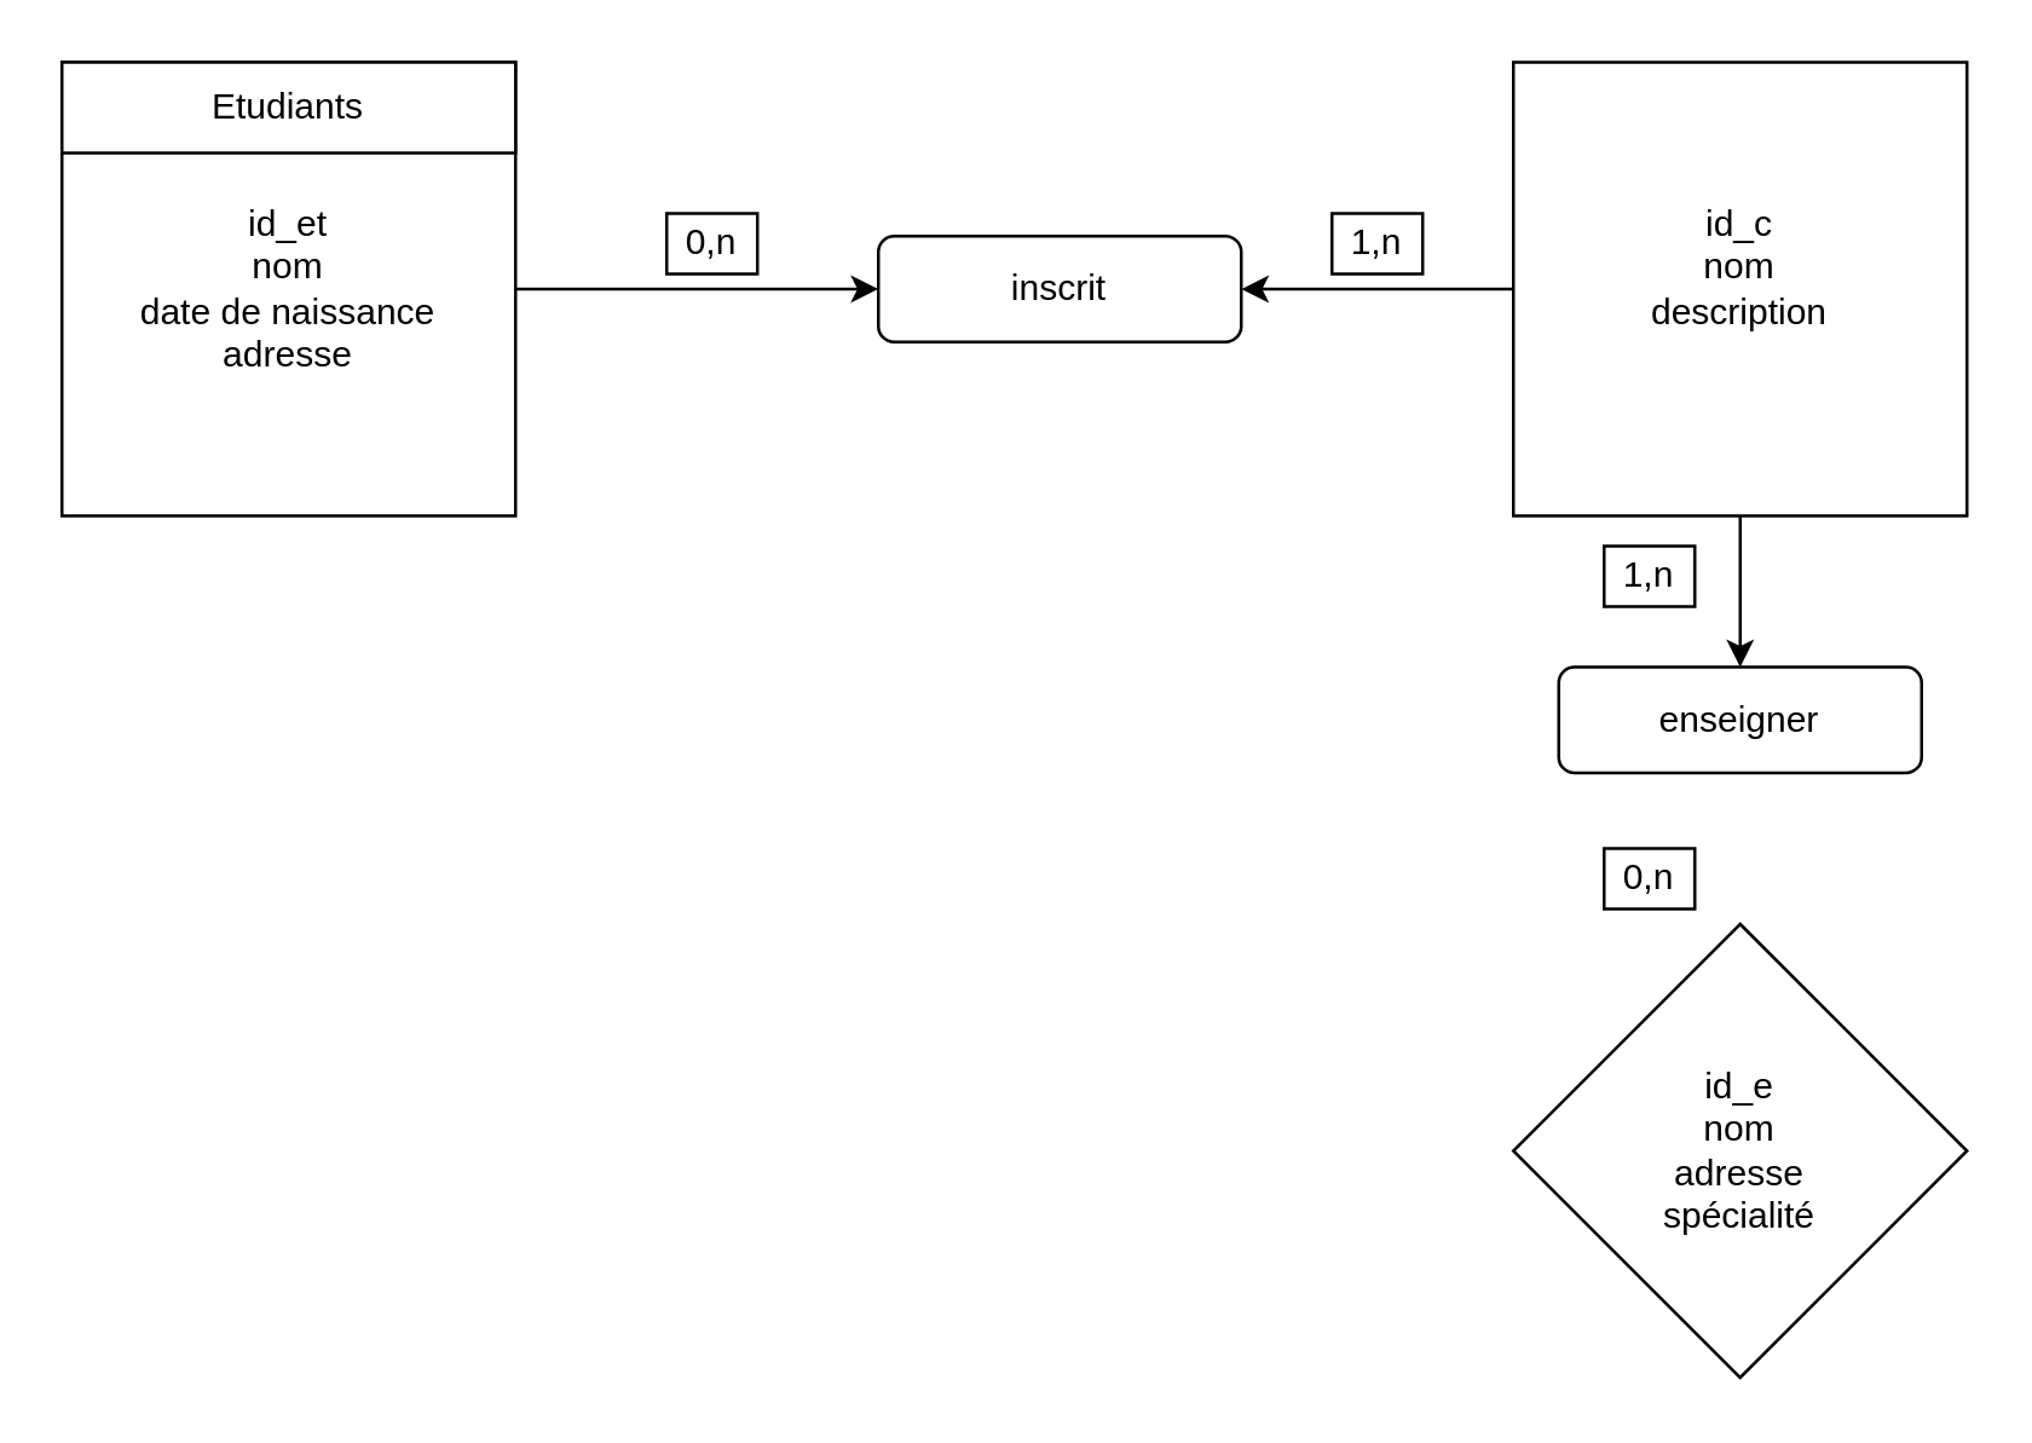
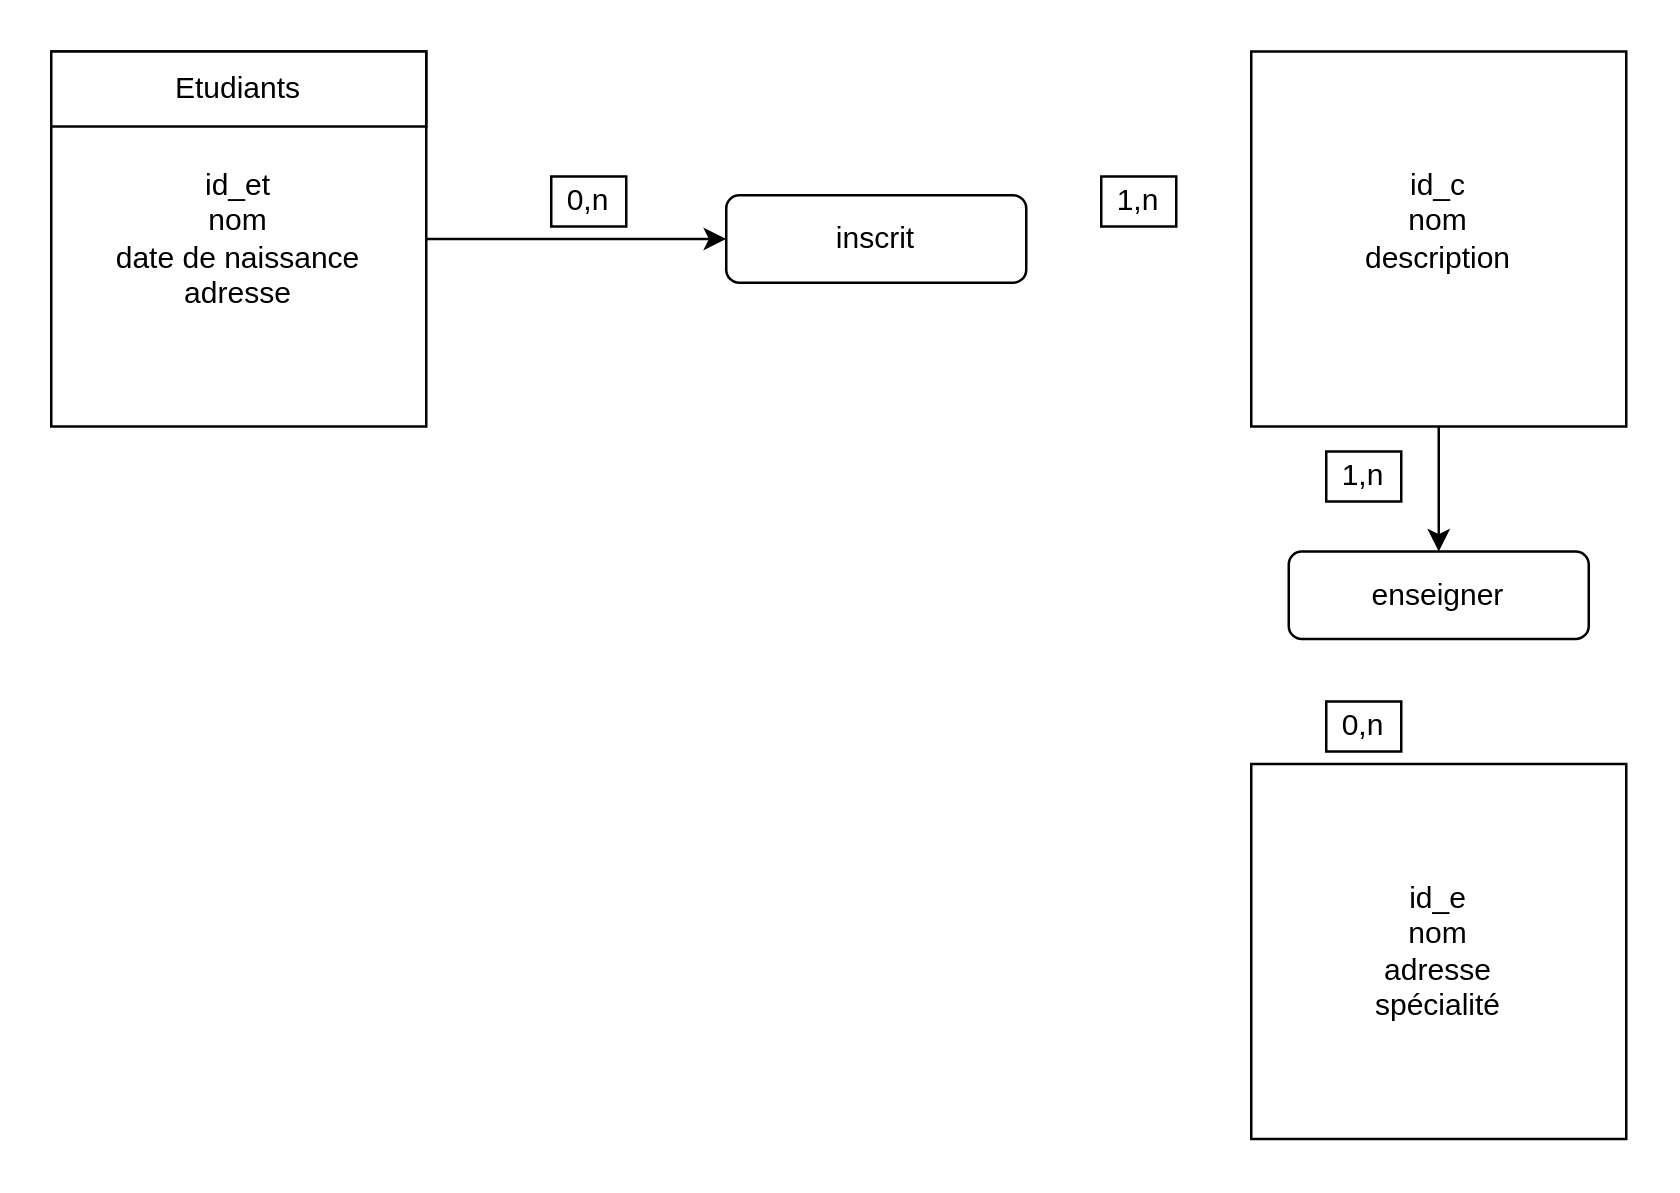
  <mxCell id="0" />
  <mxCell id="1" parent="0" />
- <mxCell id="2" value="" style="edgeStyle=none;rounded=0;orthogonalLoop=1;jettySize=auto;html=1;" edge="1" parent="1" source="4" target="9"><mxGeometry relative="1" as="geometry" /></mxCell>
  <mxCell id="3" value="" style="edgeStyle=none;rounded=0;orthogonalLoop=1;jettySize=auto;html=1;" edge="1" parent="1" source="4" target="13"><mxGeometry relative="1" as="geometry" /></mxCell>
  <mxCell id="4" value="id_c&lt;div&gt;nom&lt;/div&gt;&lt;div&gt;description&lt;/div&gt;&lt;div&gt;&lt;br&gt;&lt;/div&gt;" style="whiteSpace=wrap;html=1;aspect=fixed;" vertex="1" parent="1"><mxGeometry x="500" y="20" width="150" height="150" as="geometry" /></mxCell>
  <mxCell id="5" style="edgeStyle=none;rounded=0;orthogonalLoop=1;jettySize=auto;html=1;entryX=0;entryY=0.5;entryDx=0;entryDy=0;" edge="1" parent="1" source="6" target="9"><mxGeometry relative="1" as="geometry" /></mxCell>
  <mxCell id="6" value="id_et&lt;div&gt;nom&lt;/div&gt;&lt;div&gt;date de naissance&lt;/div&gt;&lt;div&gt;adresse&lt;/div&gt;" style="whiteSpace=wrap;html=1;aspect=fixed;" vertex="1" parent="1"><mxGeometry x="20" y="20" width="150" height="150" as="geometry" /></mxCell>
  <mxCell id="7" value="Etudiants" style="rounded=0;whiteSpace=wrap;html=1;" vertex="1" parent="1"><mxGeometry x="20" y="20" width="150" height="30" as="geometry" /></mxCell>
- <mxCell id="8" value="id_e&lt;div&gt;nom&lt;/div&gt;&lt;div&gt;adresse&lt;/div&gt;&lt;div&gt;spécialité&lt;/div&gt;" style="rhombus;whiteSpace=wrap;html=1;aspect=fixed;" vertex="1" parent="1"><mxGeometry x="500" y="305" width="150" height="150" as="geometry" /></mxCell>
+ <mxCell id="8" value="id_e&lt;div&gt;nom&lt;/div&gt;&lt;div&gt;adresse&lt;/div&gt;&lt;div&gt;spécialité&lt;/div&gt;" style="whiteSpace=wrap;html=1;aspect=fixed;" vertex="1" parent="1"><mxGeometry x="500" y="305" width="150" height="150" as="geometry" /></mxCell>
  <mxCell id="9" value="inscrit" style="rounded=1;whiteSpace=wrap;html=1;" vertex="1" parent="1"><mxGeometry x="290" y="77.5" width="120" height="35" as="geometry" /></mxCell>
  <mxCell id="10" style="edgeStyle=none;rounded=0;orthogonalLoop=1;jettySize=auto;html=1;entryX=1;entryY=0.5;entryDx=0;entryDy=0;shape=link;" edge="1" parent="1" source="6" target="6"><mxGeometry relative="1" as="geometry" /></mxCell>
  <mxCell id="11" value="0,n" style="whiteSpace=wrap;html=1;" vertex="1" parent="1"><mxGeometry x="220" y="70" width="30" height="20" as="geometry" /></mxCell>
  <mxCell id="12" value="1,n" style="whiteSpace=wrap;html=1;" vertex="1" parent="1"><mxGeometry x="440" y="70" width="30" height="20" as="geometry" /></mxCell>
  <mxCell id="13" value="enseigner" style="rounded=1;whiteSpace=wrap;html=1;" vertex="1" parent="1"><mxGeometry x="515" y="220" width="120" height="35" as="geometry" /></mxCell>
  <mxCell id="14" value="0,n" style="whiteSpace=wrap;html=1;" vertex="1" parent="1"><mxGeometry x="530" y="280" width="30" height="20" as="geometry" /></mxCell>
  <mxCell id="15" value="1,n" style="whiteSpace=wrap;html=1;" vertex="1" parent="1"><mxGeometry x="530" y="180" width="30" height="20" as="geometry" /></mxCell>
